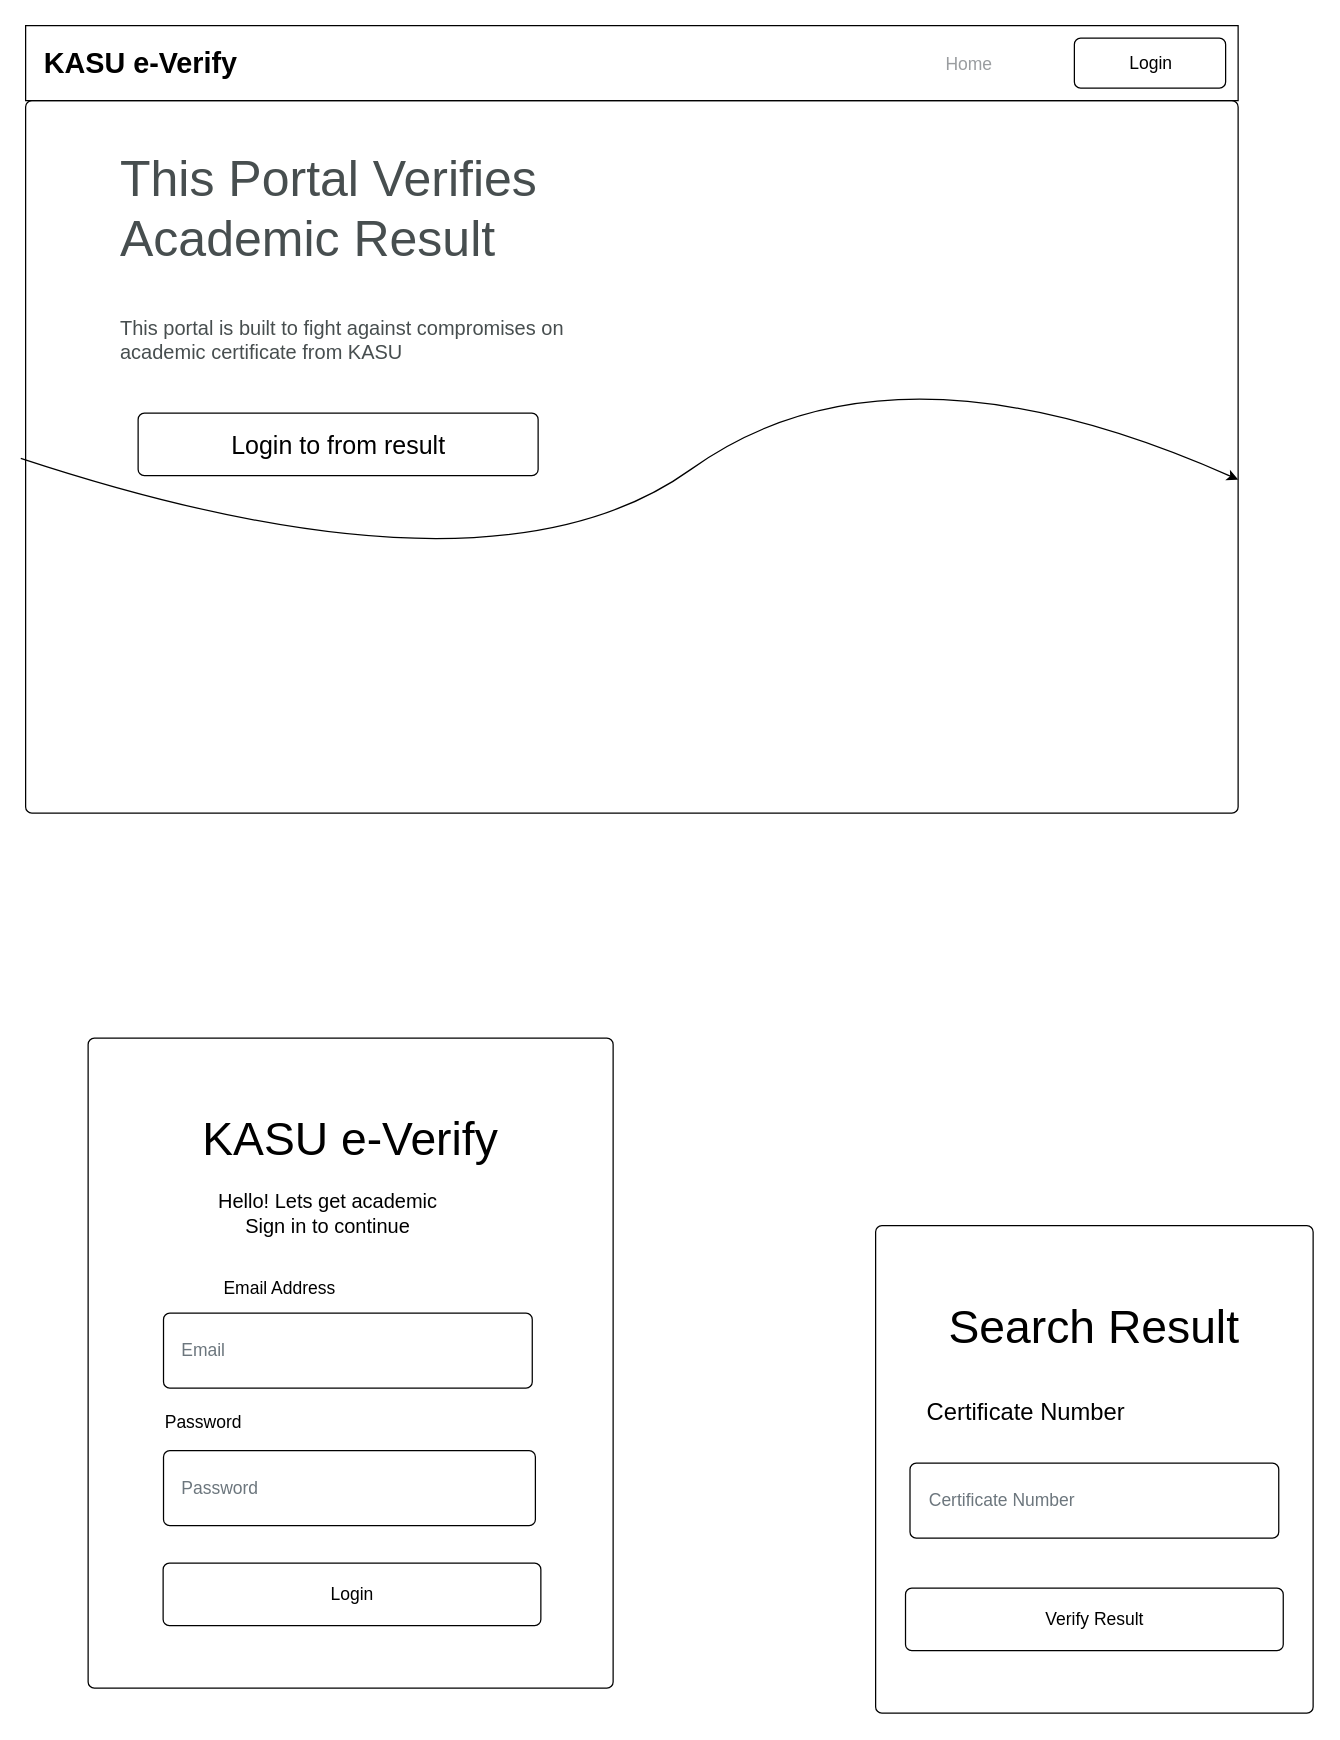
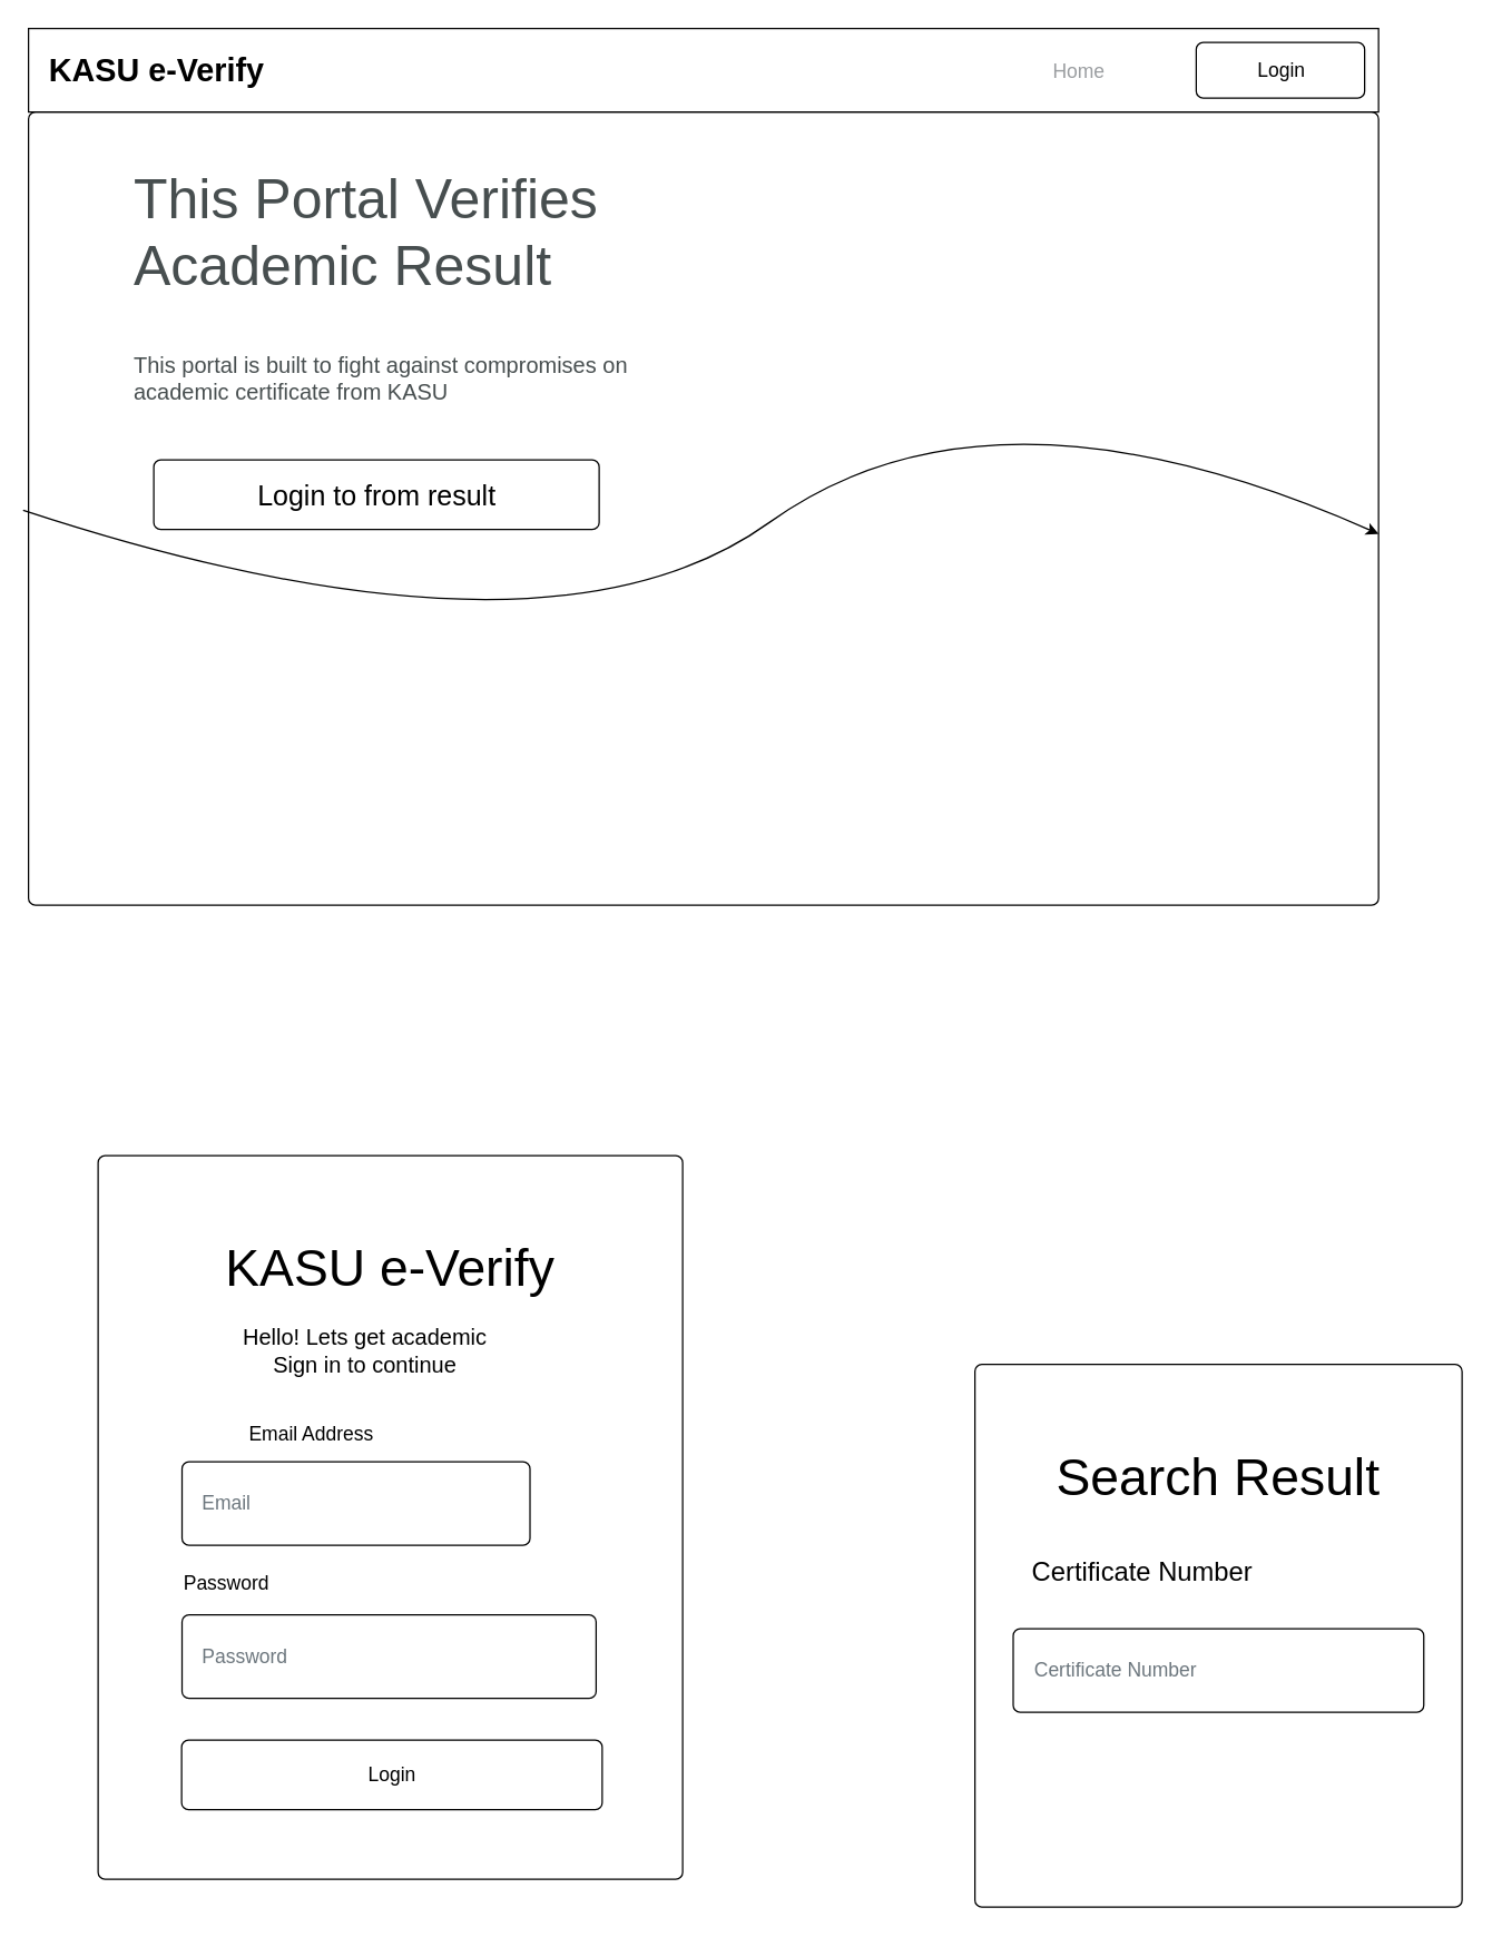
  <mxCell id="0" style=";html=1;" />
  <mxCell id="1" style=";html=1;" parent="0" />
  <mxCell id="2" value="&lt;span style=&quot;font-size: 37px&quot;&gt;KASU e-Verify&lt;/span&gt;" style="html=1;shadow=0;dashed=0;shape=mxgraph.bootstrap.rrect;rSize=5;html=1;whiteSpace=wrap;align=center;spacing=15;fontSize=14;verticalAlign=top;spacingTop=40;fillColor=none;" parent="1" vertex="1"><mxGeometry x="70" y="830" width="420" height="520" as="geometry" /></mxCell>
  <mxCell id="3" value="" style="html=1;shadow=0;dashed=0;shape=mxgraph.bootstrap.rrect;rSize=5;html=1;whiteSpace=wrap;align=center;spacing=15;fontSize=14;verticalAlign=top;spacingTop=40;fillColor=none;" parent="1" vertex="1"><mxGeometry x="20" y="80" width="970" height="570" as="geometry" /></mxCell>
  <mxCell id="4" value="&lt;span style=&quot;font-size: 23px&quot;&gt;&lt;b&gt;KASU e-Verify&lt;/b&gt;&lt;/span&gt;" style="html=1;shadow=0;dashed=0;fontSize=16;align=left;spacing=15;fillColor=none;" parent="1" vertex="1"><mxGeometry x="20" y="20" width="970" height="60" as="geometry" /></mxCell>
  <mxCell id="5" value="Home" style="fillColor=none;strokeColor=none;fontSize=14;fontColor=#9A9DA0;align=center;" parent="4" vertex="1"><mxGeometry width="70" height="40" relative="1" as="geometry"><mxPoint x="720" y="10" as="offset" /></mxGeometry></mxCell>
  <mxCell id="6" value="Login" style="html=1;shadow=0;dashed=0;shape=mxgraph.bootstrap.rrect;rSize=5;fontSize=14;fillColor=none;" parent="4" vertex="1"><mxGeometry x="1" width="121" height="40" relative="1" as="geometry"><mxPoint x="-131" y="10" as="offset" /></mxGeometry></mxCell>
  <mxCell id="7" value="&lt;br&gt;&lt;br&gt;&lt;div style=&quot;text-align: left&quot;&gt;&lt;span style=&quot;color: rgb(71 , 78 , 79) ; font-family: &amp;#34;helvetica&amp;#34; ; font-size: 40px&quot;&gt;This Portal Verifies&lt;/span&gt;&lt;/div&gt;&lt;div style=&quot;text-align: left&quot;&gt;&lt;span style=&quot;color: rgb(71 , 78 , 79) ; font-family: &amp;#34;helvetica&amp;#34; ; font-size: 40px&quot;&gt;Academic Result&lt;/span&gt;&lt;/div&gt;&lt;div style=&quot;text-align: left&quot;&gt;&lt;span style=&quot;font-size: 16px ; color: rgb(71 , 78 , 79) ; font-family: &amp;#34;helvetica&amp;#34;&quot;&gt;&lt;br&gt;&lt;/span&gt;&lt;/div&gt;&lt;div style=&quot;text-align: left&quot;&gt;&lt;span style=&quot;font-size: 16px ; color: rgb(71 , 78 , 79) ; font-family: &amp;#34;helvetica&amp;#34;&quot;&gt;&lt;br&gt;&lt;/span&gt;&lt;/div&gt;&lt;div style=&quot;text-align: left&quot;&gt;&lt;span style=&quot;font-size: 16px ; color: rgb(71 , 78 , 79) ; font-family: &amp;#34;helvetica&amp;#34;&quot;&gt;This portal is built to fight against compromises on academic certificate from KASU&lt;/span&gt;&lt;br&gt;&lt;/div&gt;" style="text;html=1;align=center;verticalAlign=middle;whiteSpace=wrap;rounded=0;" parent="1" vertex="1"><mxGeometry x="95" y="50" width="380" height="280" as="geometry" /></mxCell>
- <mxCell id="8" value="Email" style="html=1;shadow=0;dashed=0;shape=mxgraph.bootstrap.rrect;rSize=5;fillColor=none;align=left;spacing=15;fontSize=14;fontColor=#6C767D;" parent="1" vertex="1"><mxGeometry x="130.31" y="1050" width="295" height="60" as="geometry" /></mxCell>
+ <mxCell id="8" value="Email" style="html=1;shadow=0;dashed=0;shape=mxgraph.bootstrap.rrect;rSize=5;fillColor=none;align=left;spacing=15;fontSize=14;fontColor=#6C767D;" parent="1" vertex="1"><mxGeometry x="130.31" y="1050" width="250" height="60" as="geometry" /></mxCell>
  <mxCell id="9" value="Password" style="html=1;shadow=0;dashed=0;shape=mxgraph.bootstrap.rrect;rSize=5;fillColor=none;align=left;spacing=15;fontSize=14;fontColor=#6C767D;" parent="1" vertex="1"><mxGeometry x="130.31" y="1160" width="297.5" height="60" as="geometry" /></mxCell>
  <mxCell id="10" value="Login" style="html=1;shadow=0;dashed=0;shape=mxgraph.bootstrap.rrect;rSize=5;align=center;fontSize=14;fillColor=none;" parent="1" vertex="1"><mxGeometry x="130" y="1250" width="302.19" height="50" as="geometry" /></mxCell>
  <mxCell id="11" value="&lt;font style=&quot;font-size: 14px&quot;&gt;Email Address&lt;/font&gt;" style="text;html=1;strokeColor=none;fillColor=none;align=center;verticalAlign=middle;whiteSpace=wrap;rounded=0;" parent="1" vertex="1"><mxGeometry x="169.06" y="1020" width="108.75" height="20" as="geometry" /></mxCell>
  <mxCell id="12" value="&lt;font style=&quot;font-size: 14px&quot;&gt;Password&lt;/font&gt;" style="text;html=1;strokeColor=none;fillColor=none;align=center;verticalAlign=middle;whiteSpace=wrap;rounded=0;" parent="1" vertex="1"><mxGeometry x="107.81" y="1127" width="108.75" height="20" as="geometry" /></mxCell>
  <mxCell id="13" value="&lt;font style=&quot;font-size: 16px&quot;&gt;Hello! Lets get academic&lt;br&gt;Sign in to continue&lt;/font&gt;" style="text;align=center;verticalAlign=middle;rounded=0;whiteSpace=wrap;html=1;strokeWidth=5;" parent="1" vertex="1"><mxGeometry x="92.19" y="940" width="340" height="60" as="geometry" /></mxCell>
  <mxCell id="14" value="" style="curved=1;endArrow=classic;html=1;entryX=1.008;entryY=0.374;entryDx=0;entryDy=0;entryPerimeter=0;exitX=-0.004;exitY=0.502;exitDx=0;exitDy=0;exitPerimeter=0;" edge="1" parent="1" source="3"><mxGeometry width="50" height="50" relative="1" as="geometry"><mxPoint x="102.24" y="417.25" as="sourcePoint" /><mxPoint x="990" y="383.18" as="targetPoint" /><Array as="points"><mxPoint x="392.24" y="490" /><mxPoint x="712.24" y="260" /></Array></mxGeometry></mxCell>
  <mxCell id="15" value="&lt;font style=&quot;font-size: 20px&quot; color=&quot;#000000&quot;&gt;Login to from result&lt;/font&gt;" style="html=1;shadow=0;dashed=0;shape=mxgraph.bootstrap.rrect;rSize=5;fontSize=14;fontColor=#1CA5B8;fillColor=none;" parent="1" vertex="1"><mxGeometry x="110" y="330" width="320" height="50" as="geometry" /></mxCell>
  <mxCell id="16" value="&lt;span style=&quot;font-size: 37px&quot;&gt;Search Result&lt;/span&gt;" style="html=1;shadow=0;dashed=0;shape=mxgraph.bootstrap.rrect;rSize=5;html=1;whiteSpace=wrap;align=center;spacing=15;fontSize=14;verticalAlign=top;spacingTop=40;fillColor=none;" vertex="1" parent="1"><mxGeometry x="700" y="980" width="350" height="390" as="geometry" /></mxCell>
  <mxCell id="17" value="Certificate Number" style="html=1;shadow=0;dashed=0;shape=mxgraph.bootstrap.rrect;rSize=5;fillColor=none;align=left;spacing=15;fontSize=14;fontColor=#6C767D;" vertex="1" parent="1"><mxGeometry x="727.5" y="1170" width="295" height="60" as="geometry" /></mxCell>
- <mxCell id="18" value="Verify Result" style="html=1;shadow=0;dashed=0;shape=mxgraph.bootstrap.rrect;rSize=5;align=center;fontSize=14;fillColor=none;" vertex="1" parent="1"><mxGeometry x="723.91" y="1270" width="302.19" height="50" as="geometry" /></mxCell>
  <mxCell id="19" value="&lt;font style=&quot;font-size: 19px&quot;&gt;Certificate Number&lt;/font&gt;" style="text;html=1;strokeColor=none;fillColor=none;align=center;verticalAlign=middle;whiteSpace=wrap;rounded=0;strokeWidth=4;" vertex="1" parent="1"><mxGeometry x="720" y="1120" width="200.94" height="20" as="geometry" /></mxCell>
